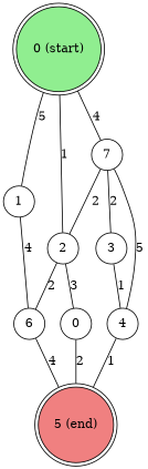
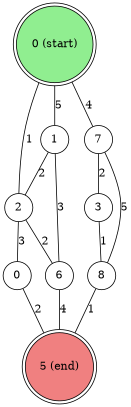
  graph {
    node [shape=circle]
    n1 [fillcolor=lightgreen label="0 (start)" shape=doublecircle style=filled]
    1
    2
    7
    6
    n6 [label=0]
    3
-   4
+   4 [label=8]
    n9 [fillcolor=lightcoral label="5 (end)" shape=doublecircle style=filled]
    n1 -- 1 [label=5]
    n1 -- 2 [label=1]
    n1 -- 7 [label=4]
-   7 -- 2 [label=2]
-   1 -- 6 [label=4]
+   1 -- 2 [label=2]
+   1 -- 6 [label=3]
    2 -- 6 [label=2]
    2 -- n6 [label=3]
    7 -- 3 [label=2]
    7 -- 4 [label=5]
    6 -- n9 [label=4]
    n6 -- n9 [label=2]
    3 -- 4 [label=1]
    4 -- n9 [label=1]
  }
